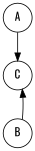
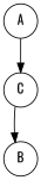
  digraph {
    fontname=Oswald
    rank=same
    node [fontname=Oswald shape=circle]
    edge [fontname=Oswald]
    n1 [label=A]
    n2 [label=C]
    n3 [label=B]
    n1 -> n2
-   n3 -> n2
+   n2 -> n3
  }
